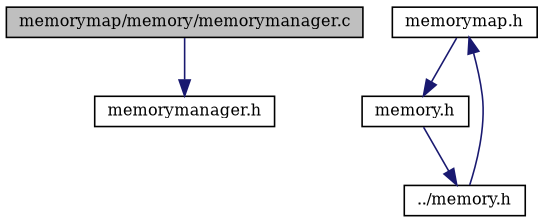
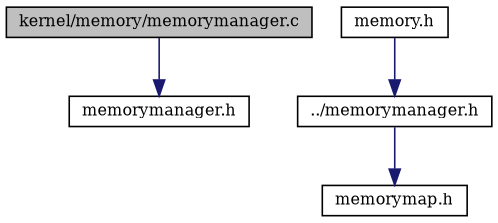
  digraph {
    fontname="DejaVu Serif"
    node [color=black fillcolor=white fontname="DejaVu Serif" fontsize=10 shape=record style=filled]
    edge [color=midnightblue fontname="DejaVu Serif" fontsize=10 labelfontname=Helvetica labelfontsize=10 style=solid]
-   n1 [fillcolor=grey75 fontcolor=black height=0.2 label="memorymap/memory/memorymanager.c" width=0.4]
+   n1 [fillcolor=grey75 fontcolor=black height=0.2 label="kernel/memory/memorymanager.c" width=0.4]
    n2 [height=0.2 label="memorymanager.h" width=0.4]
    n3 [height=0.2 label="memorymap.h" width=0.4]
    n4 [height=0.2 label="memory.h" width=0.4]
-   n5 [height=0.2 label="../memory.h" width=0.4]
+   n5 [height=0.2 label="../memorymanager.h" width=0.4]
    n1 -> n2
-   n3 -> n4
    n4 -> n5
    n5 -> n3
  }
